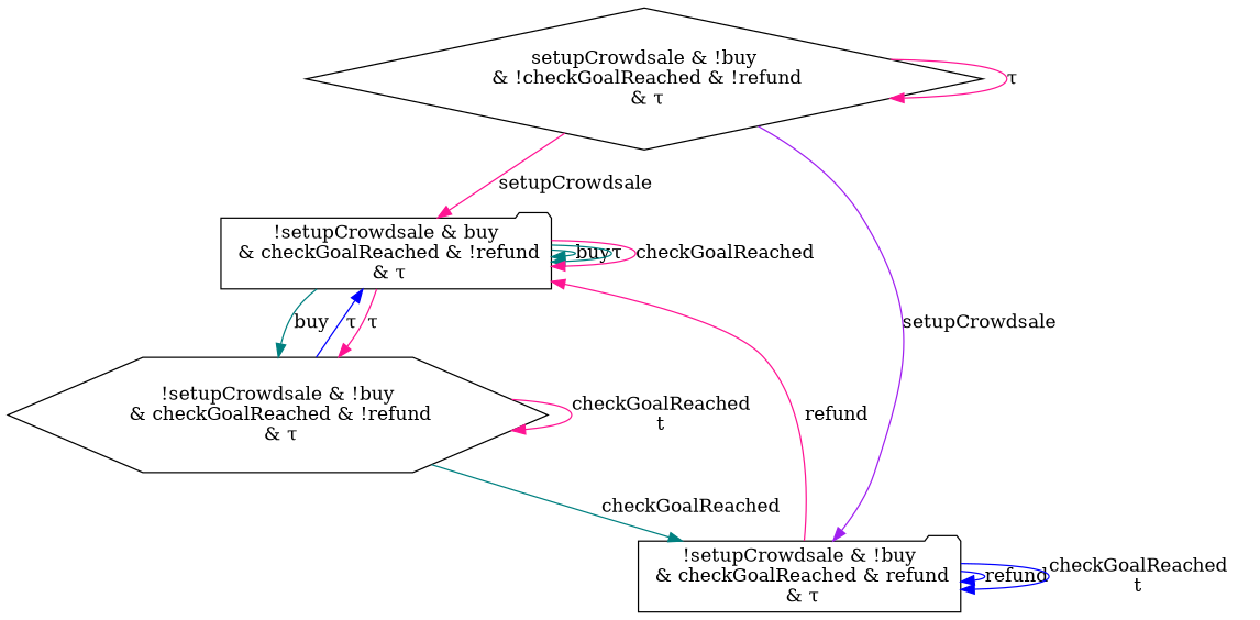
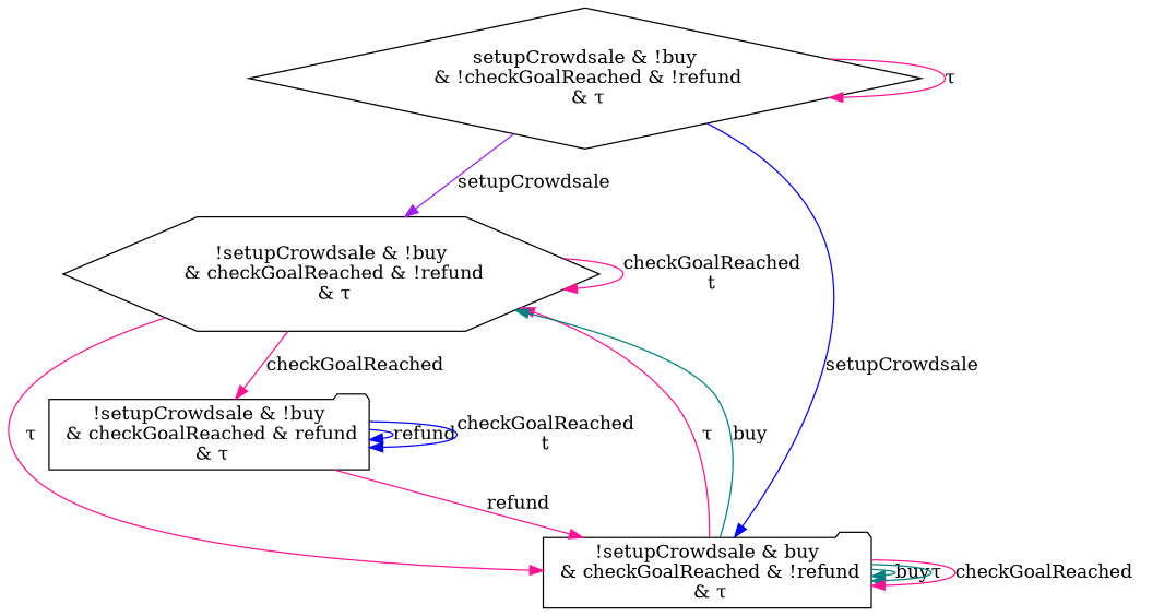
  digraph {
    node [shape=folder]
    edge [color=deeppink]
    n1 [label="setupCrowdsale & !buy\n & !checkGoalReached & !refund\n & τ" shape=diamond]
    n2 [label="!setupCrowdsale & !buy\n & checkGoalReached & !refund\n & τ" shape=hexagon]
    n3 [label="!setupCrowdsale & buy\n & checkGoalReached & !refund\n & τ"]
    n4 [label="!setupCrowdsale & !buy\n & checkGoalReached & refund\n & τ"]
    n1 -> n1 [label="τ"]
-   n1 -> n4 [color=purple label=setupCrowdsale]
-   n1 -> n3 [label=setupCrowdsale]
+   n1 -> n2 [color=purple label=setupCrowdsale]
+   n1 -> n3 [color=blue label=setupCrowdsale]
    n2 -> n2 [label="checkGoalReached\nt"]
-   n2 -> n3 [color=blue label="τ"]
-   n2 -> n4 [color=teal label=checkGoalReached]
+   n2 -> n3 [label="τ"]
+   n2 -> n4 [label=checkGoalReached]
    n3 -> n2 [label="τ"]
    n3 -> n2 [color=teal label=buy]
    n3 -> n3 [color=teal label=buy]
    n3 -> n3 [color=teal label="τ"]
    n3 -> n3 [label=checkGoalReached]
    n4 -> n3 [label=refund]
    n4 -> n4 [color=blue label=refund]
    n4 -> n4 [color=blue label="checkGoalReached\nt"]
  }
